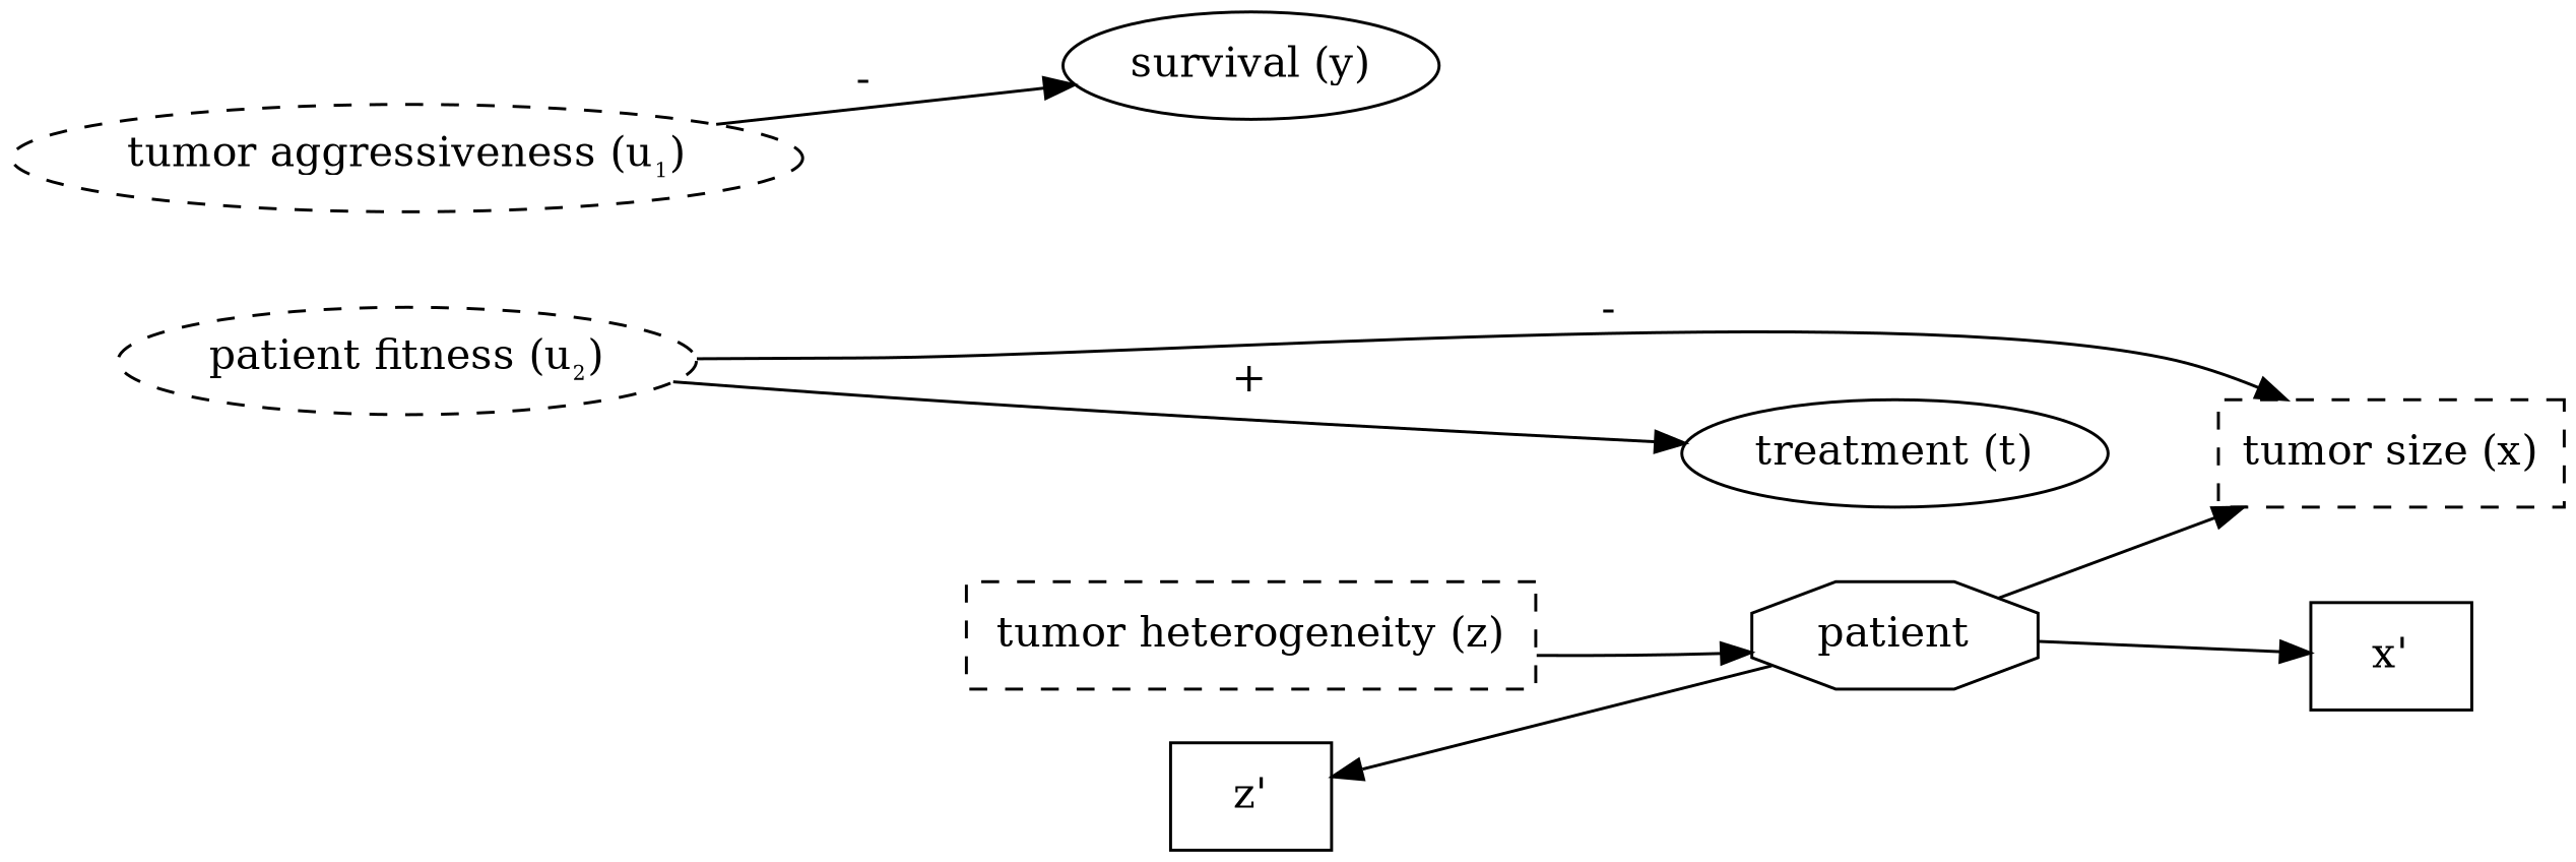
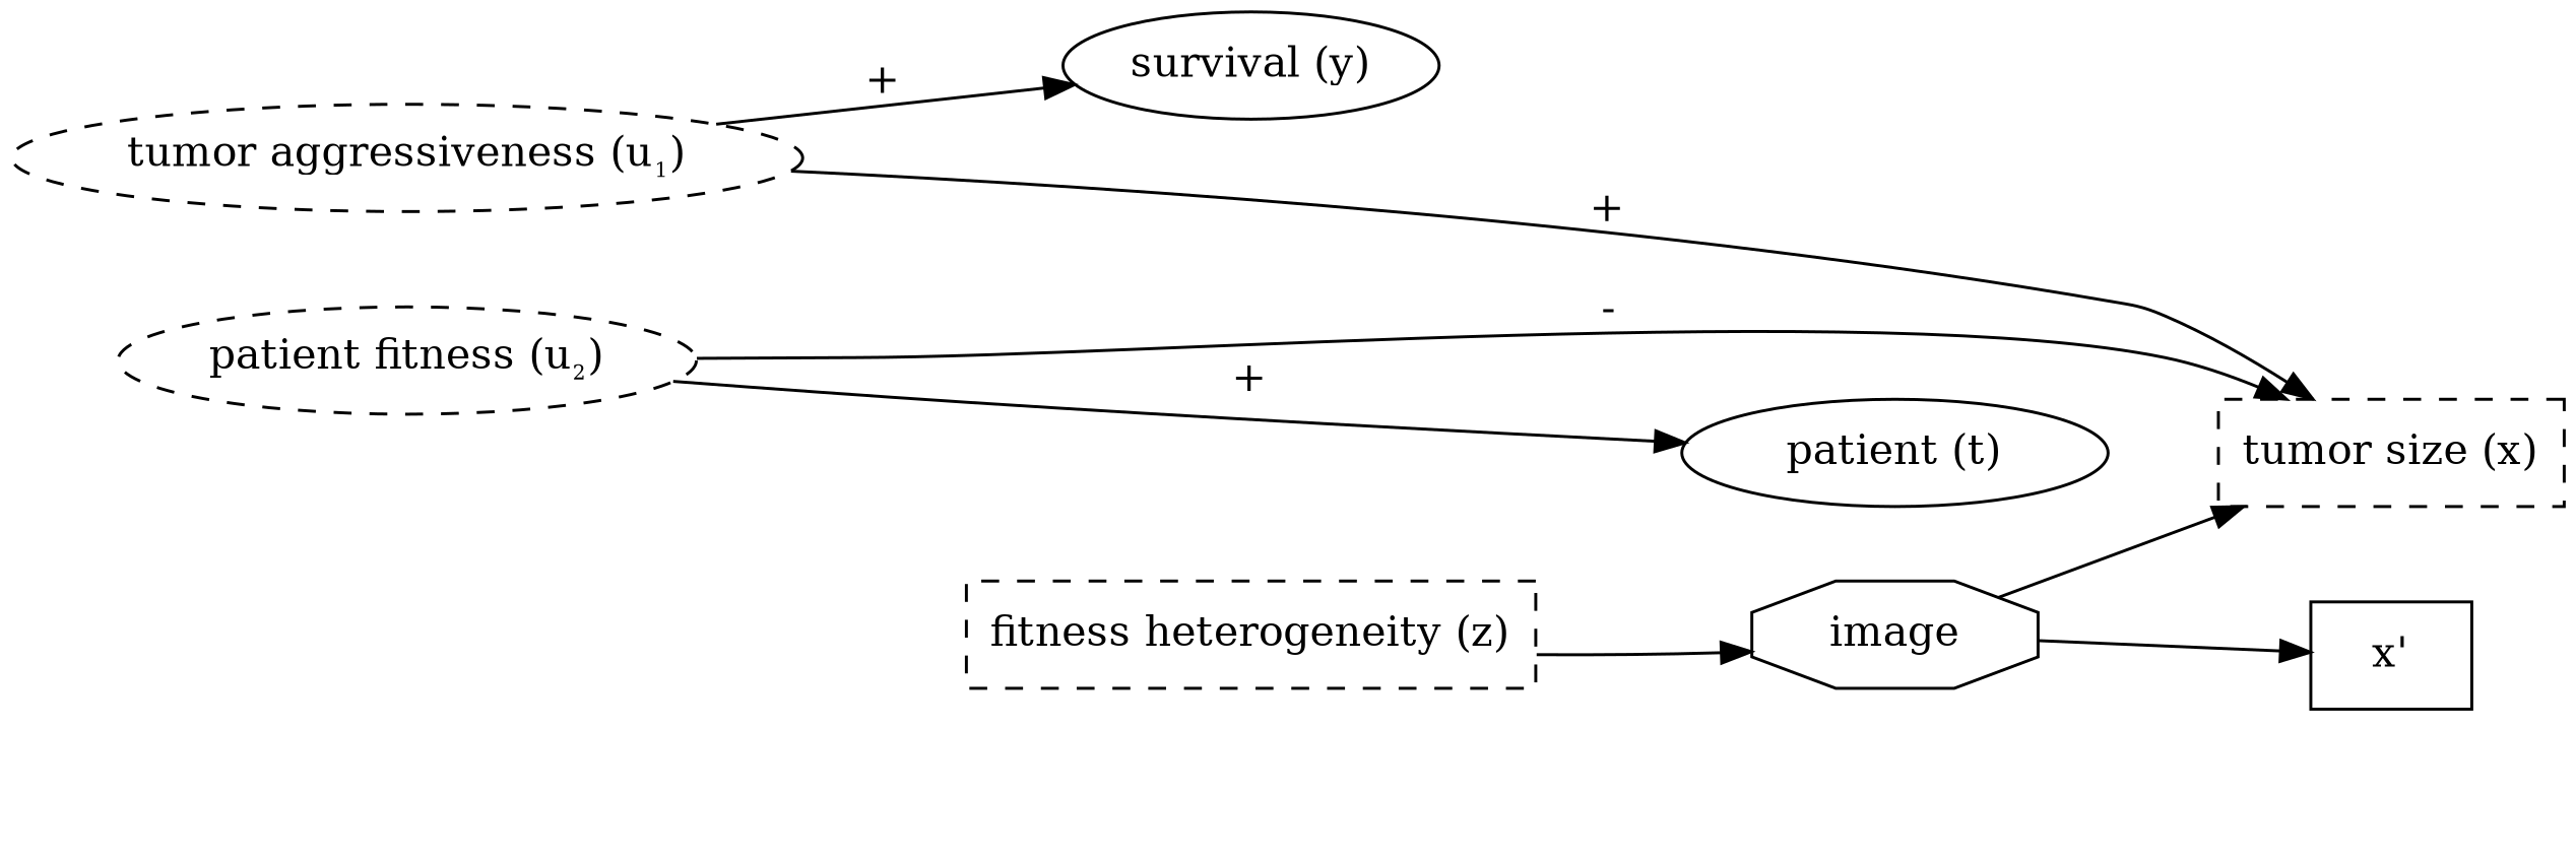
  digraph {
    rankdir=LR
    node [shape=rectangle]
-   n1 [label="tumor heterogeneity (z)" style=dashed]
-   n2 [label="z'"]
+   n1 [label="fitness heterogeneity (z)" style=dashed]
    n3 [label="survival (y)" shape=ellipse]
    n4 [label=<tumor&nbsp;aggressiveness&nbsp;(u<FONT POINT-SIZE='8'><SUB>1</SUB></FONT>)> shape=ellipse style=dashed]
    n5 [label=<patient&nbsp;fitness&nbsp;(u<FONT POINT-SIZE='8'><SUB>2</SUB></FONT>)> shape=ellipse style=dashed]
-   n6 [label=patient shape=octagon]
-   n7 [label="treatment (t)" shape=ellipse]
+   n6 [label=image shape=octagon]
+   n7 [label="patient (t)" shape=ellipse]
    n8 [label="tumor size (x)" style=dashed]
    n9 [label="x'"]
    subgraph sub_1 {
      rank=same
      n1
-     n2
      n3
    }
    subgraph sub_2 {
      rank=same
      n4
      n5
    }
    subgraph sub_3 {
      rank=same
      n6
      n7
    }
    subgraph sub_4 {
      rank=same
      n8
      n9
    }
    n1 -> n6
-   n4 -> n3 [label="-   "]
+   n4 -> n3 [label="+"]
+   n4 -> n8 [label="+"]
    n5 -> n7 [label="+"]
    n5 -> n8 [label="-"]
    n6 -> n1 [arrowhead=none style=invisible]
-   n6 -> n2
    n6 -> n8
    n6 -> n9
    n7 -> n8 [arrowhead=none style=invisible]
    n8 -> n7 [arrowhead=none style=invisible]
    n8 -> n7 [arrowhead=none style=invisible]
  }
